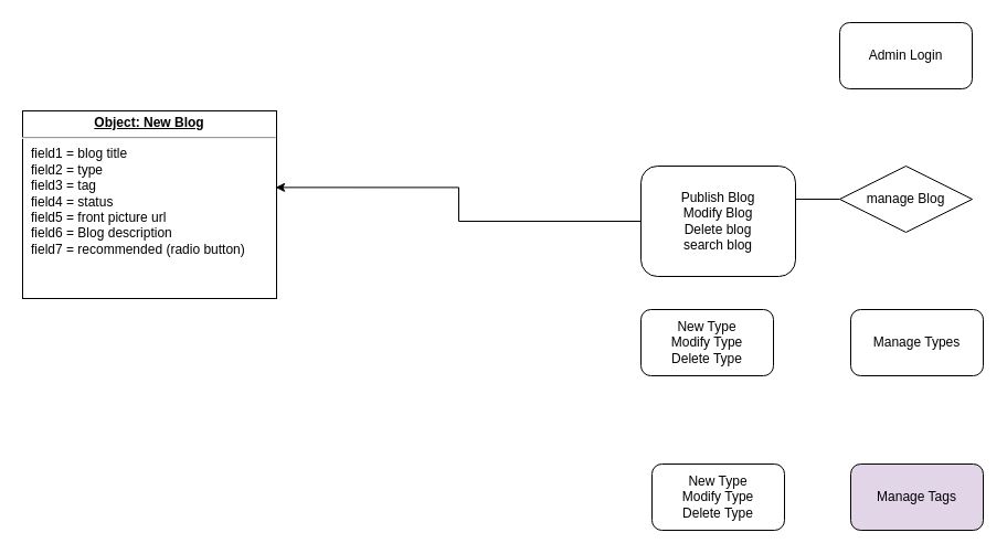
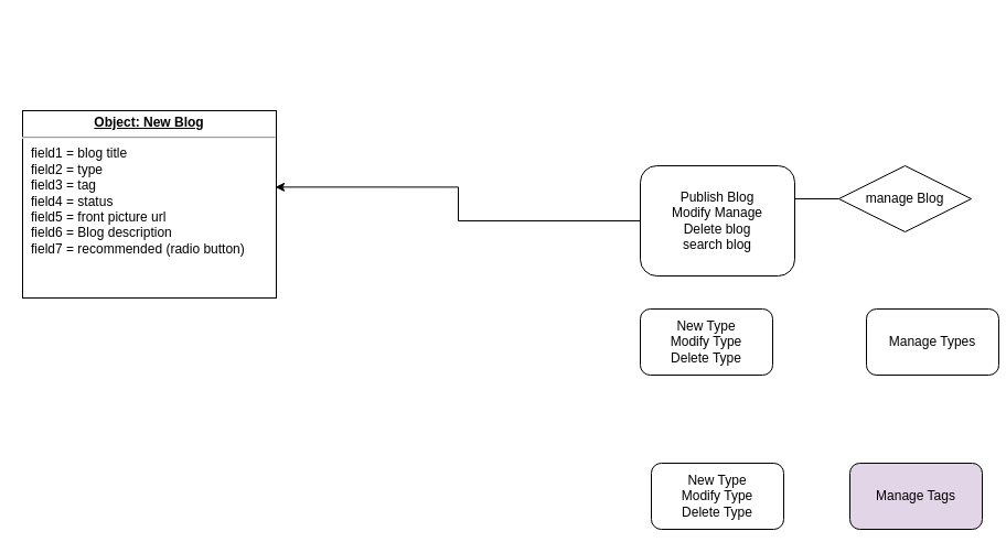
  <mxCell id="0" style=";html=1;" />
  <mxCell id="1" style=";html=1;" parent="0" />
- <mxCell id="2" value="Admin Login" style="rounded=1;whiteSpace=wrap;html=1;" parent="1" vertex="1"><mxGeometry x="760" y="20" width="120" height="60" as="geometry" /></mxCell>
  <mxCell id="3" style="edgeStyle=orthogonalEdgeStyle;rounded=0;orthogonalLoop=1;jettySize=auto;html=1;exitX=0;exitY=0.5;exitDx=0;exitDy=0;entryX=1;entryY=0.5;entryDx=0;entryDy=0;" parent="1" source="4" edge="1"><mxGeometry relative="1" as="geometry"><mxPoint x="710" y="180" as="targetPoint" /></mxGeometry></mxCell>
  <mxCell id="4" value="manage Blog" style="rhombus;whiteSpace=wrap;html=1;" parent="1" vertex="1"><mxGeometry x="760" y="150" width="120" height="60" as="geometry" /></mxCell>
- <mxCell id="5" value="Manage Types" style="rounded=1;whiteSpace=wrap;html=1;" parent="1" vertex="1"><mxGeometry x="770" y="280" width="120" height="60" as="geometry" /></mxCell>
+ <mxCell id="5" value="Manage Types" style="rounded=1;whiteSpace=wrap;html=1;" parent="1" vertex="1"><mxGeometry x="785" y="280" width="120" height="60" as="geometry" /></mxCell>
  <mxCell id="6" value="Manage Tags" style="rounded=1;whiteSpace=wrap;html=1;fillColor=#e1d5e7;" parent="1" vertex="1"><mxGeometry x="770" y="420" width="120" height="60" as="geometry" /></mxCell>
  <mxCell id="7" style="edgeStyle=orthogonalEdgeStyle;rounded=0;orthogonalLoop=1;jettySize=auto;html=1;exitX=0;exitY=0.5;exitDx=0;exitDy=0;entryX=0.996;entryY=0.408;entryDx=0;entryDy=0;entryPerimeter=0;" parent="1" source="8" target="9" edge="1"><mxGeometry relative="1" as="geometry" /></mxCell>
- <mxCell id="8" value="Publish Blog&lt;br&gt;Modify Blog&lt;br&gt;Delete blog&lt;br&gt;search blog&lt;br&gt;" style="rounded=1;whiteSpace=wrap;html=1;" parent="1" vertex="1"><mxGeometry x="580" y="150" width="140" height="100" as="geometry" /></mxCell>
+ <mxCell id="8" value="Publish Blog&lt;br&gt;Modify Manage&lt;br&gt;Delete blog&lt;br&gt;search blog&lt;br&gt;" style="rounded=1;whiteSpace=wrap;html=1;" parent="1" vertex="1"><mxGeometry x="580" y="150" width="140" height="100" as="geometry" /></mxCell>
  <mxCell id="9" value="&lt;p style=&quot;margin: 0px ; margin-top: 4px ; text-align: center ; text-decoration: underline&quot;&gt;&lt;b&gt;Object: New Blog&lt;/b&gt;&lt;/p&gt;&lt;hr&gt;&lt;p style=&quot;margin: 0px ; margin-left: 8px&quot;&gt;field1 = blog title&lt;br&gt;field2 = type&lt;br&gt;field3 = tag&lt;/p&gt;&lt;p style=&quot;margin: 0px ; margin-left: 8px&quot;&gt;field4 = status&lt;/p&gt;&lt;p style=&quot;margin: 0px ; margin-left: 8px&quot;&gt;field5 = front picture url&lt;/p&gt;&lt;p style=&quot;margin: 0px ; margin-left: 8px&quot;&gt;field6 = Blog description&lt;/p&gt;&lt;p style=&quot;margin: 0px ; margin-left: 8px&quot;&gt;field7 = recommended (radio button)&amp;nbsp;&lt;/p&gt;" style="verticalAlign=top;align=left;overflow=fill;fontSize=12;fontFamily=Helvetica;html=1;" parent="1" vertex="1"><mxGeometry x="20" y="100" width="230" height="170" as="geometry" /></mxCell>
  <mxCell id="10" value="New Type&lt;br&gt;Modify Type&lt;br&gt;Delete Type" style="rounded=1;whiteSpace=wrap;html=1;" parent="1" vertex="1"><mxGeometry x="580" y="280" width="120" height="60" as="geometry" /></mxCell>
  <mxCell id="11" value="New Type&lt;br&gt;Modify Type&lt;br&gt;Delete Type" style="rounded=1;whiteSpace=wrap;html=1;" parent="1" vertex="1"><mxGeometry x="590" y="420" width="120" height="60" as="geometry" /></mxCell>
